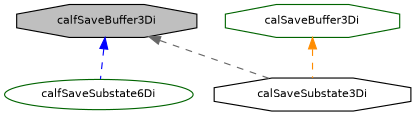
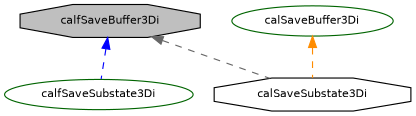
  digraph {
    fontname="DejaVu Sans"
    rankdir=TB
    node [color=black fillcolor=white fontname="DejaVu Sans" fontsize=10 shape=octagon style=filled]
    edge [dir=back fontname="DejaVu Sans" fontsize=10 labelfontname=Helvetica labelfontsize=10 style=dashed]
    n1 [fillcolor=grey75 fontcolor=black height=0.2 label=calfSaveBuffer3Di width=0.4]
-   n2 [color=darkgreen height=0.2 label=calfSaveSubstate6Di shape=ellipse width=0.4]
+   n2 [color=darkgreen height=0.2 label=calfSaveSubstate3Di shape=ellipse width=0.4]
    n3 [height=0.2 label=calSaveSubstate3Di width=0.4]
-   n4 [color=darkgreen height=0.2 label=calSaveBuffer3Di width=0.4]
+   n4 [color=darkgreen height=0.2 label=calSaveBuffer3Di shape=ellipse width=0.4]
    n1 -> n2 [color=blue]
    n1 -> n3 [color=gray40]
    n4 -> n3 [color=darkorange]
  }
